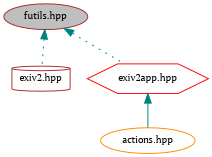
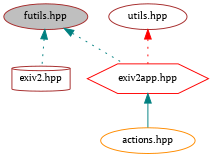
  digraph {
    fontname="PT Serif"
    node [color=brown fillcolor=white fontname="PT Serif" fontsize=10 shape=ellipse style=filled]
    edge [color=teal dir=back fontname="PT Serif" fontsize=10 labelfontname=FreeSans labelfontsize=10 style=dotted]
    n1 [fillcolor=grey75 fontcolor=black height=0.2 label="futils.hpp" width=0.4]
    n2 [height=0.2 label="exiv2.hpp" shape=cylinder width=0.4]
    n3 [color=red height=0.2 label="exiv2app.hpp" shape=hexagon width=0.4]
+   n4 [height=0.2 label="utils.hpp" width=0.4]
    n5 [color=darkorange height=0.2 label="actions.hpp" width=0.4]
    n1 -> n2
    n1 -> n3
    n3 -> n5 [style=solid]
+   n4 -> n3 [color=red]
  }
